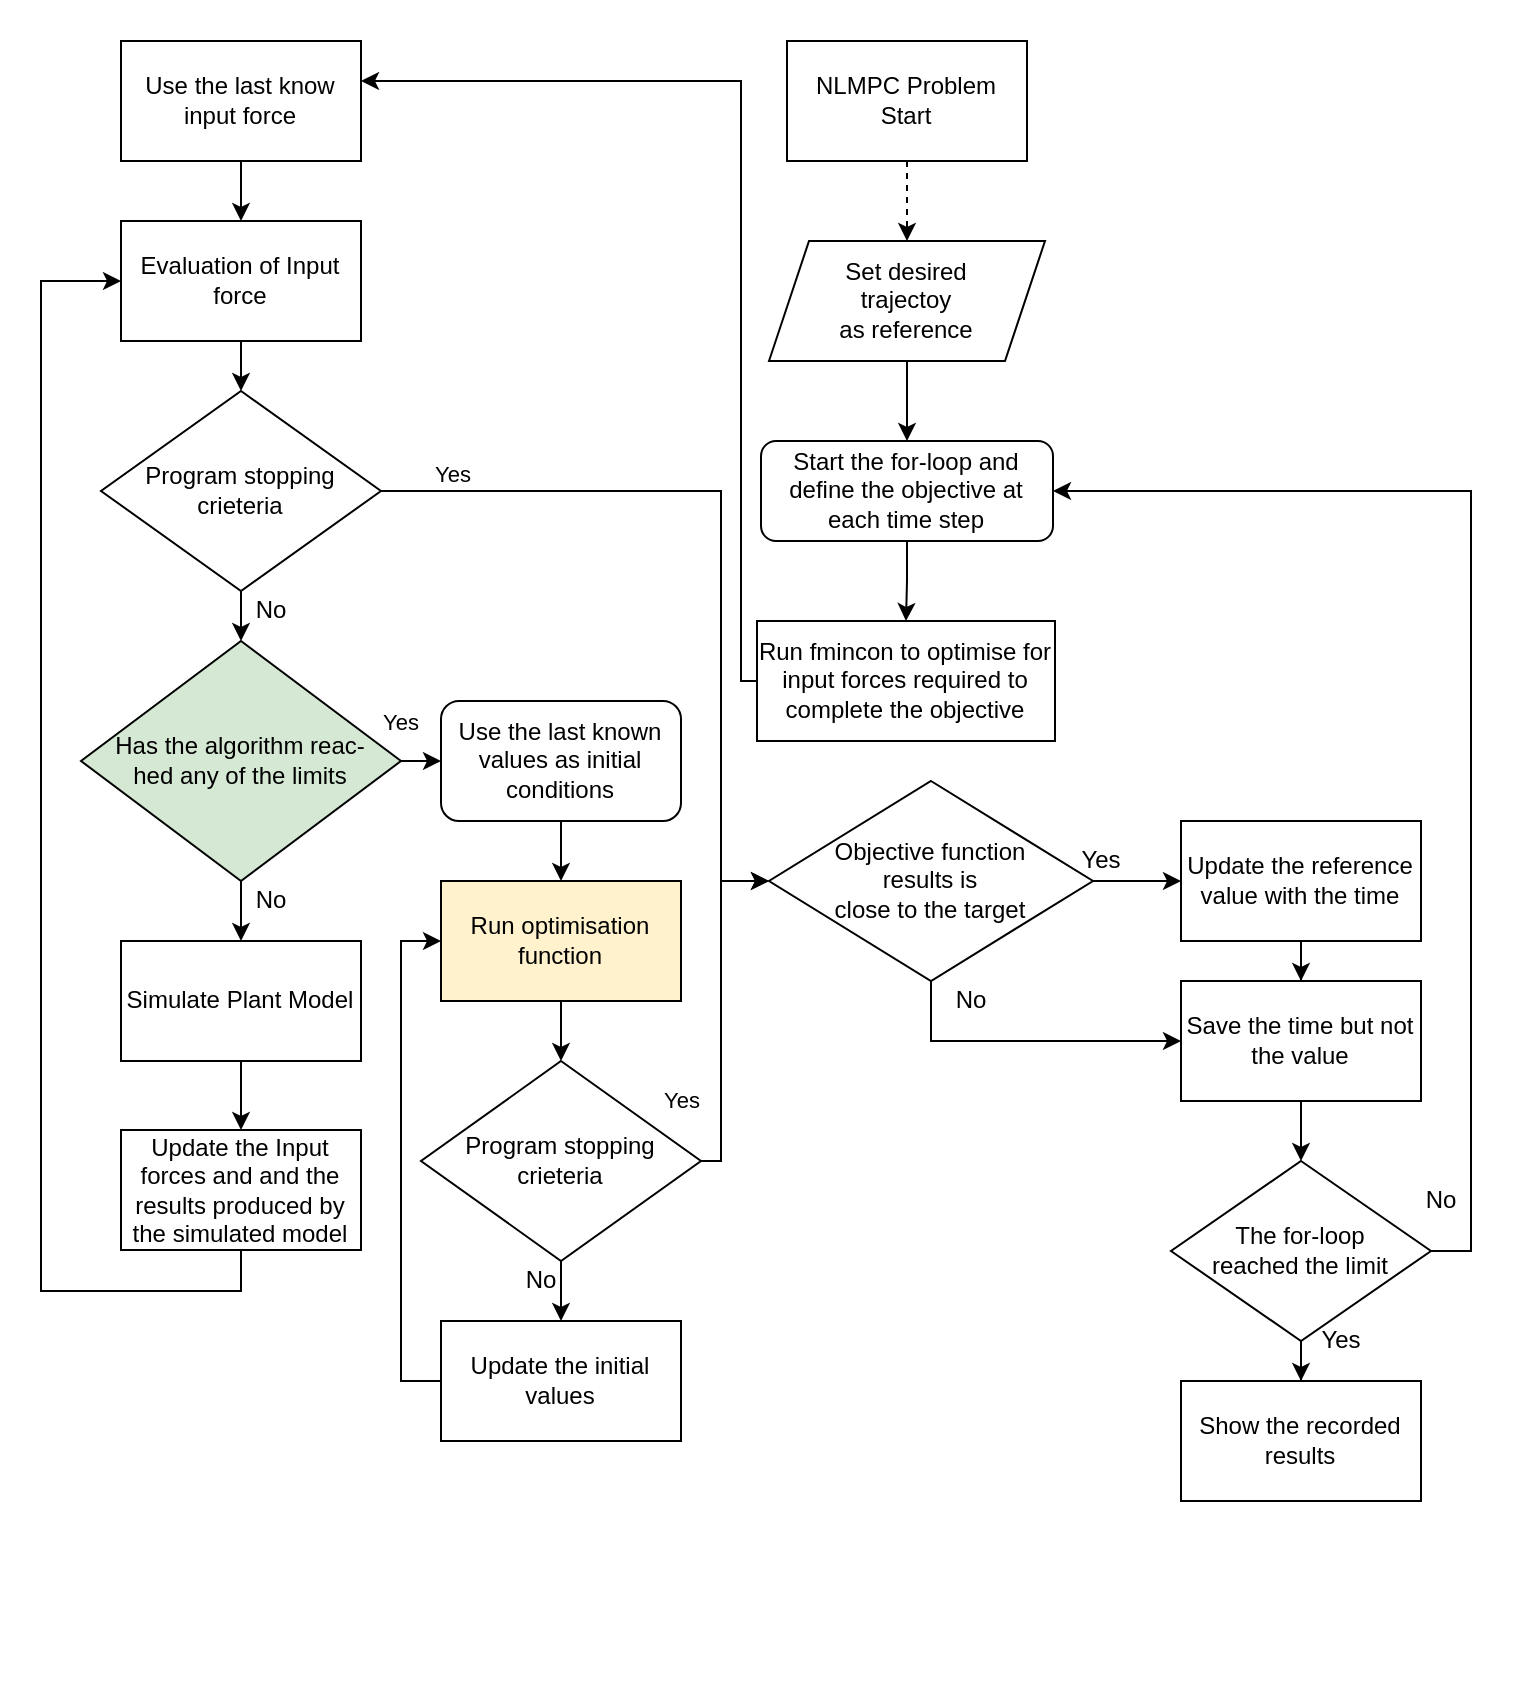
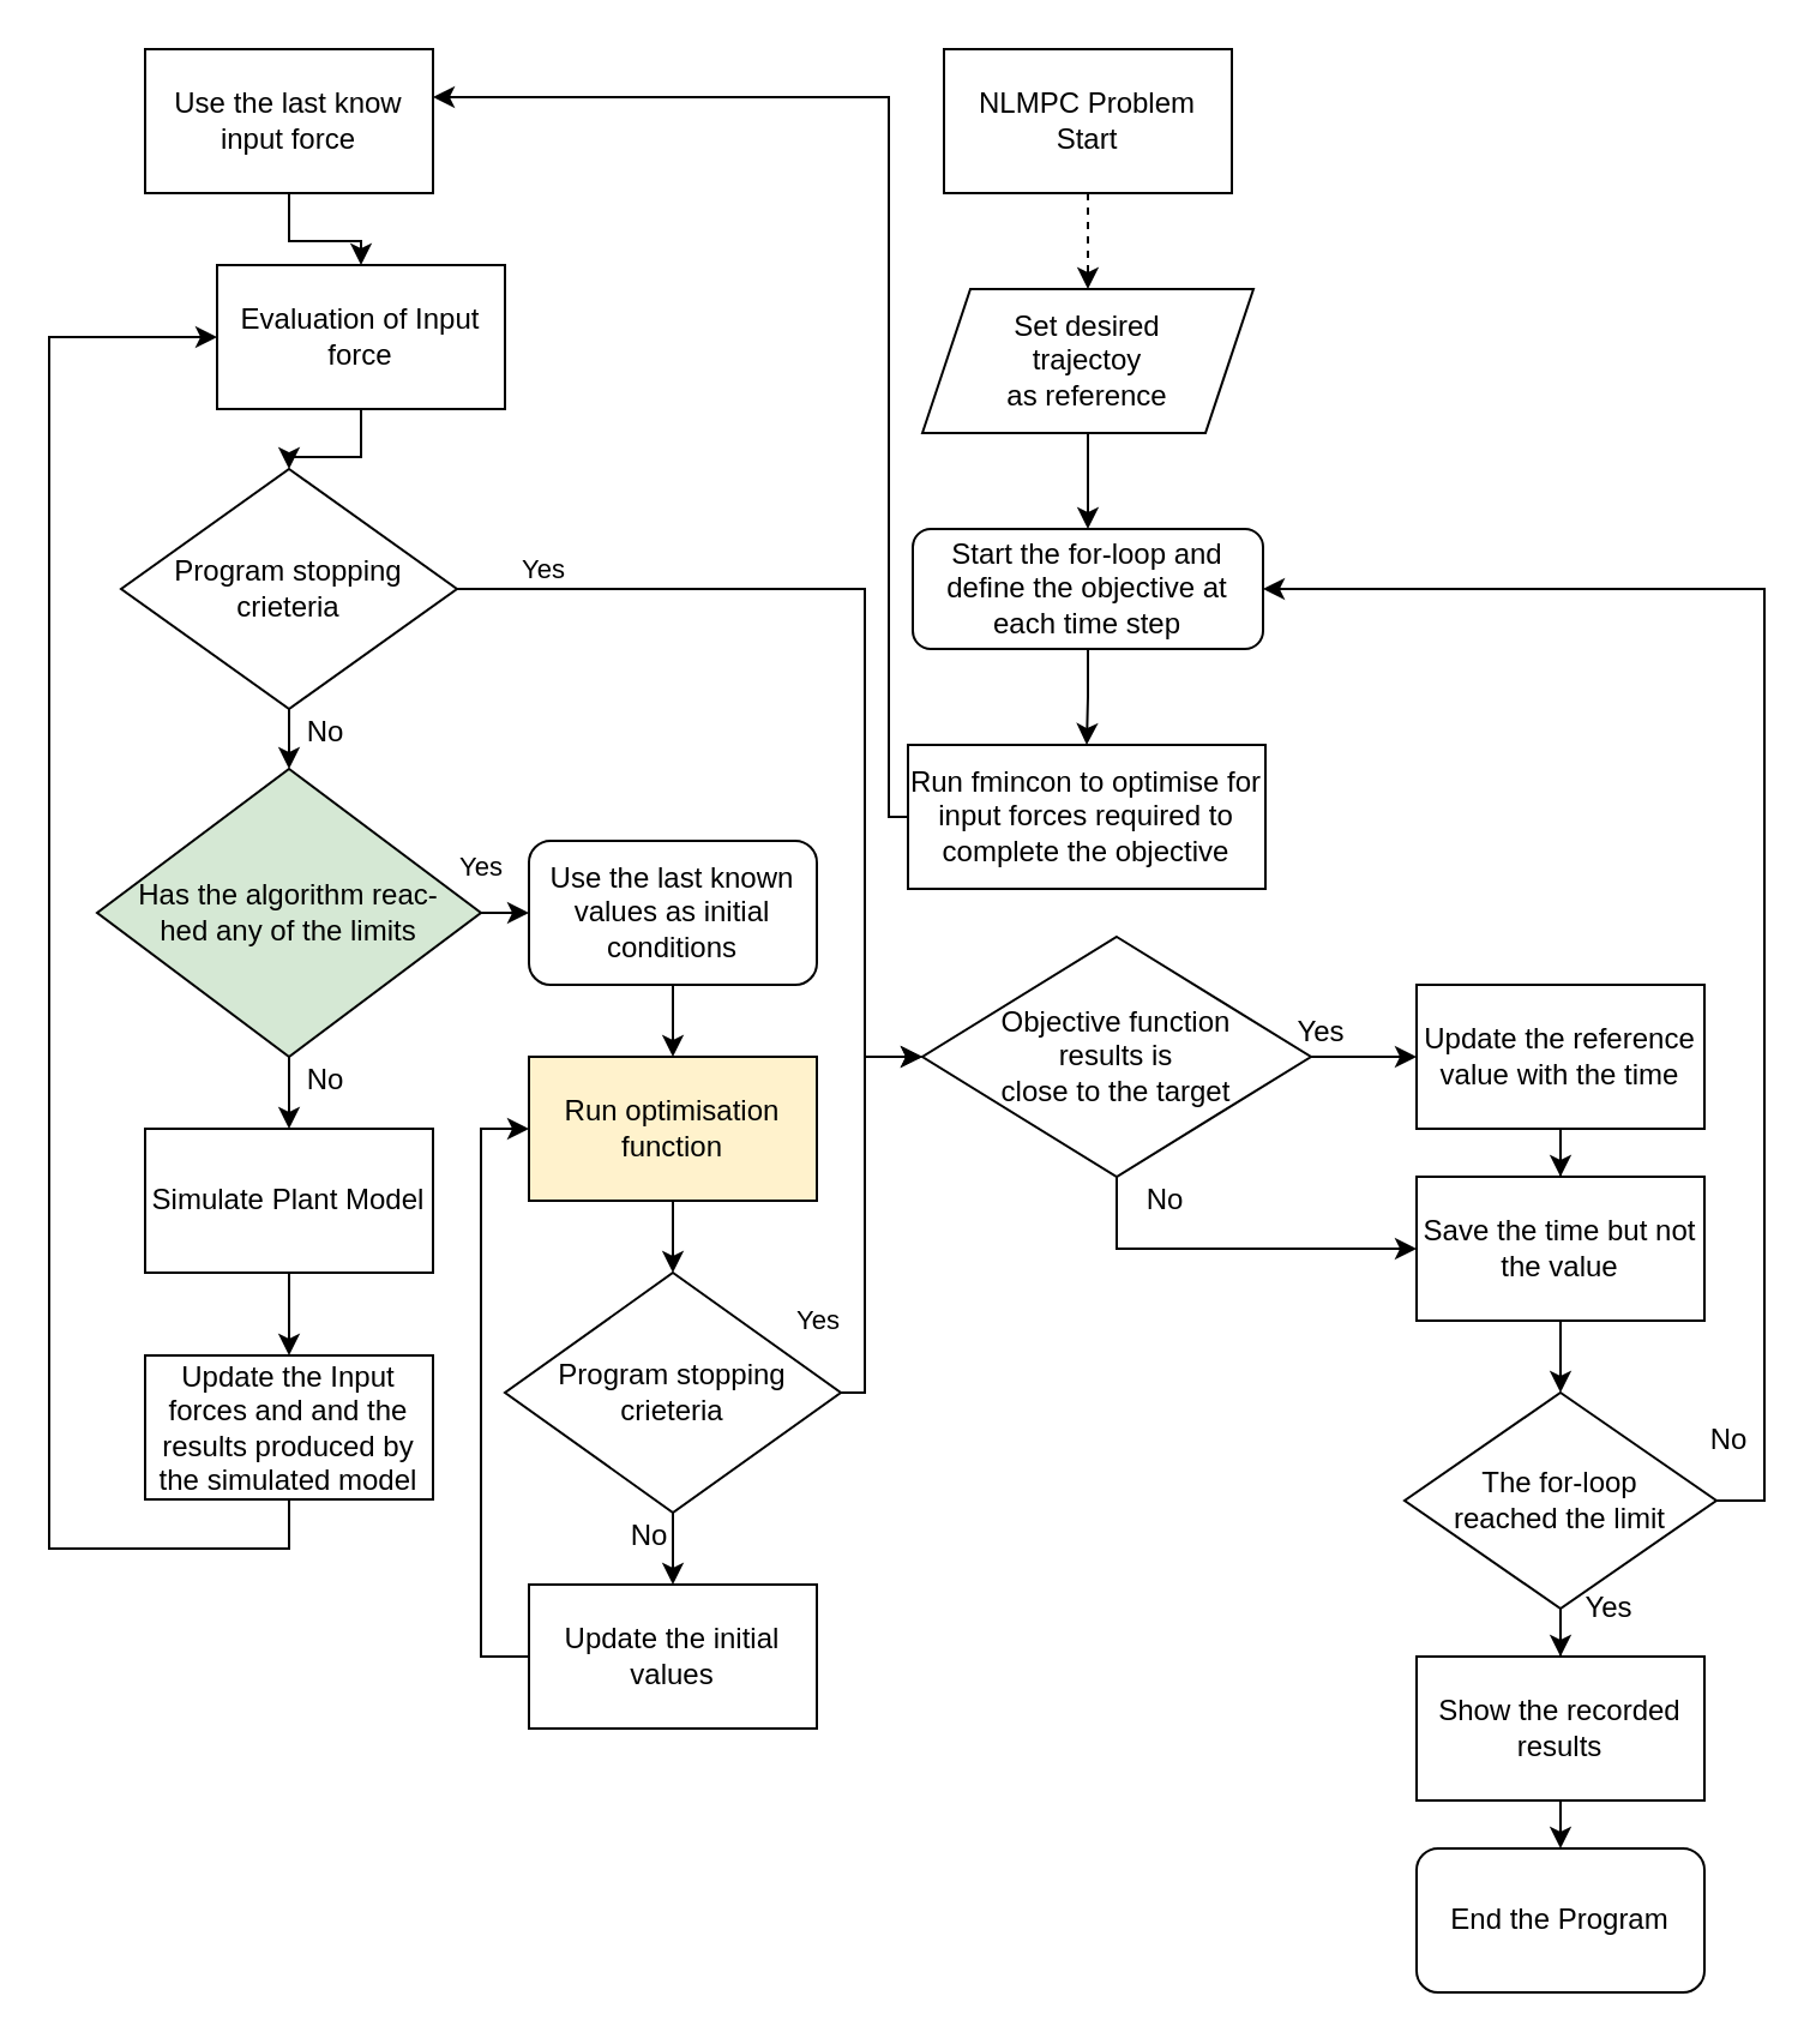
  <mxCell id="0" />
  <mxCell id="1" parent="0" />
  <mxCell id="2" value="" style="edgeStyle=orthogonalEdgeStyle;rounded=0;orthogonalLoop=1;jettySize=auto;html=1;dashed=1;" parent="1" source="3" target="5" edge="1"><mxGeometry relative="1" as="geometry" /></mxCell>
  <mxCell id="3" value="NLMPC Problem Start" style="rounded=0;whiteSpace=wrap;html=1;" parent="1" vertex="1"><mxGeometry x="393" y="20" width="120" height="60" as="geometry" /></mxCell>
  <mxCell id="4" style="edgeStyle=orthogonalEdgeStyle;rounded=0;orthogonalLoop=1;jettySize=auto;html=1;exitX=0.5;exitY=1;exitDx=0;exitDy=0;entryX=0.5;entryY=0;entryDx=0;entryDy=0;" parent="1" source="5" target="7" edge="1"><mxGeometry relative="1" as="geometry" /></mxCell>
  <mxCell id="5" value="Set desired &lt;br&gt;trajectoy &lt;br&gt;as reference" style="shape=parallelogram;perimeter=parallelogramPerimeter;fixedSize=1;rounded=0;whiteSpace=wrap;html=1;" parent="1" vertex="1"><mxGeometry x="384" y="120" width="138" height="60" as="geometry" /></mxCell>
  <mxCell id="6" style="edgeStyle=orthogonalEdgeStyle;rounded=0;orthogonalLoop=1;jettySize=auto;html=1;exitX=0.5;exitY=1;exitDx=0;exitDy=0;entryX=0.5;entryY=0;entryDx=0;entryDy=0;" parent="1" source="7" target="9" edge="1"><mxGeometry relative="1" as="geometry" /></mxCell>
  <mxCell id="7" value="Start the for-loop and define the objective at each time step" style="rounded=1;whiteSpace=wrap;html=1;" parent="1" vertex="1"><mxGeometry x="380" y="220" width="146" height="50" as="geometry" /></mxCell>
  <mxCell id="8" value="" style="edgeStyle=orthogonalEdgeStyle;rounded=0;orthogonalLoop=1;jettySize=auto;html=1;" parent="1" source="9" target="11" edge="1"><mxGeometry relative="1" as="geometry"><Array as="points"><mxPoint x="370" y="340" /><mxPoint x="370" y="40" /></Array></mxGeometry></mxCell>
  <mxCell id="9" value="Run fmincon to optimise for input forces required to complete the objective" style="rounded=0;whiteSpace=wrap;html=1;" parent="1" vertex="1"><mxGeometry x="378" y="310" width="149" height="60" as="geometry" /></mxCell>
  <mxCell id="10" value="" style="edgeStyle=orthogonalEdgeStyle;rounded=0;orthogonalLoop=1;jettySize=auto;html=1;" parent="1" source="11" target="13" edge="1"><mxGeometry relative="1" as="geometry" /></mxCell>
  <mxCell id="11" value="Use the last know input force" style="whiteSpace=wrap;html=1;rounded=0;" parent="1" vertex="1"><mxGeometry x="60" y="20" width="120" height="60" as="geometry" /></mxCell>
  <mxCell id="12" value="" style="edgeStyle=orthogonalEdgeStyle;rounded=0;orthogonalLoop=1;jettySize=auto;html=1;" parent="1" source="13" target="17" edge="1"><mxGeometry relative="1" as="geometry" /></mxCell>
- <mxCell id="13" value="Evaluation of Input force" style="whiteSpace=wrap;html=1;rounded=0;" parent="1" vertex="1"><mxGeometry x="60" y="110" width="120" height="60" as="geometry" /></mxCell>
+ <mxCell id="13" value="Evaluation of Input force" style="whiteSpace=wrap;html=1;rounded=0;" parent="1" vertex="1"><mxGeometry x="90" y="110" width="120" height="60" as="geometry" /></mxCell>
  <mxCell id="14" value="" style="edgeStyle=orthogonalEdgeStyle;rounded=0;orthogonalLoop=1;jettySize=auto;html=1;exitX=1;exitY=0.5;exitDx=0;exitDy=0;" parent="1" source="17" target="20" edge="1"><mxGeometry relative="1" as="geometry"><mxPoint x="240" y="230" as="sourcePoint" /><Array as="points"><mxPoint x="360" y="245" /></Array></mxGeometry></mxCell>
  <mxCell id="15" value="Yes" style="edgeLabel;html=1;align=center;verticalAlign=bottom;resizable=0;points=[];" parent="14" vertex="1" connectable="0"><mxGeometry x="-0.847" y="1" relative="1" as="geometry"><mxPoint x="5" y="1" as="offset" /></mxGeometry></mxCell>
  <mxCell id="16" value="" style="edgeStyle=orthogonalEdgeStyle;rounded=0;orthogonalLoop=1;jettySize=auto;html=1;" parent="1" source="17" target="23" edge="1"><mxGeometry relative="1" as="geometry" /></mxCell>
  <mxCell id="17" value="Program stopping crieteria" style="rhombus;whiteSpace=wrap;html=1;rounded=0;" parent="1" vertex="1"><mxGeometry x="50" y="195" width="140" height="100" as="geometry" /></mxCell>
  <mxCell id="18" value="" style="edgeStyle=orthogonalEdgeStyle;rounded=0;orthogonalLoop=1;jettySize=auto;html=1;" parent="1" source="20" target="40" edge="1"><mxGeometry relative="1" as="geometry" /></mxCell>
  <mxCell id="19" style="edgeStyle=orthogonalEdgeStyle;rounded=0;orthogonalLoop=1;jettySize=auto;html=1;exitX=0.5;exitY=1;exitDx=0;exitDy=0;" parent="1" source="20" target="43" edge="1"><mxGeometry relative="1" as="geometry" /></mxCell>
  <mxCell id="20" value="Objective function &lt;br&gt;results is &lt;br&gt;close to the target" style="rhombus;whiteSpace=wrap;html=1;rounded=0;" parent="1" vertex="1"><mxGeometry x="384" y="390" width="162" height="100" as="geometry" /></mxCell>
  <mxCell id="21" value="" style="edgeStyle=orthogonalEdgeStyle;rounded=0;orthogonalLoop=1;jettySize=auto;html=1;" parent="1" source="23" target="25" edge="1"><mxGeometry relative="1" as="geometry" /></mxCell>
  <mxCell id="22" value="Yes" style="edgeStyle=orthogonalEdgeStyle;rounded=0;orthogonalLoop=1;jettySize=auto;html=1;exitX=1;exitY=0.5;exitDx=0;exitDy=0;entryX=0;entryY=0.5;entryDx=0;entryDy=0;verticalAlign=bottom;" parent="1" source="23" target="27" edge="1"><mxGeometry x="-1" y="10" relative="1" as="geometry"><mxPoint as="offset" /></mxGeometry></mxCell>
  <mxCell id="23" value="Has the algorithm reac-&lt;br&gt;hed any of the limits" style="rhombus;whiteSpace=wrap;html=1;rounded=0;fillColor=#d5e8d4;" parent="1" vertex="1"><mxGeometry x="40" y="320" width="160" height="120" as="geometry" /></mxCell>
  <mxCell id="24" value="" style="edgeStyle=orthogonalEdgeStyle;rounded=0;orthogonalLoop=1;jettySize=auto;html=1;" parent="1" source="25" target="38" edge="1"><mxGeometry relative="1" as="geometry" /></mxCell>
  <mxCell id="25" value="Simulate Plant Model" style="whiteSpace=wrap;html=1;rounded=0;" parent="1" vertex="1"><mxGeometry x="60" y="470" width="120" height="60" as="geometry" /></mxCell>
  <mxCell id="26" style="edgeStyle=orthogonalEdgeStyle;rounded=0;orthogonalLoop=1;jettySize=auto;html=1;exitX=0.5;exitY=1;exitDx=0;exitDy=0;entryX=0.5;entryY=0;entryDx=0;entryDy=0;" parent="1" source="27" target="29" edge="1"><mxGeometry relative="1" as="geometry" /></mxCell>
  <mxCell id="27" value="Use the last known values as initial conditions" style="rounded=1;whiteSpace=wrap;html=1;" parent="1" vertex="1"><mxGeometry x="220" y="350" width="120" height="60" as="geometry" /></mxCell>
  <mxCell id="28" style="edgeStyle=orthogonalEdgeStyle;rounded=0;orthogonalLoop=1;jettySize=auto;html=1;exitX=0.5;exitY=1;exitDx=0;exitDy=0;entryX=0.5;entryY=0;entryDx=0;entryDy=0;" parent="1" source="29" target="33" edge="1"><mxGeometry relative="1" as="geometry" /></mxCell>
  <mxCell id="29" value="Run optimisation function" style="rounded=0;whiteSpace=wrap;html=1;fillColor=#fff2cc;" parent="1" vertex="1"><mxGeometry x="220" y="440" width="120" height="60" as="geometry" /></mxCell>
  <mxCell id="30" style="edgeStyle=orthogonalEdgeStyle;rounded=0;orthogonalLoop=1;jettySize=auto;html=1;exitX=1;exitY=0.5;exitDx=0;exitDy=0;entryX=0;entryY=0.5;entryDx=0;entryDy=0;verticalAlign=top;startArrow=none;startFill=0;" parent="1" source="33" target="20" edge="1"><mxGeometry relative="1" as="geometry"><Array as="points"><mxPoint x="360" y="580" /><mxPoint x="360" y="440" /></Array></mxGeometry></mxCell>
  <mxCell id="31" value="Yes" style="edgeLabel;html=1;align=right;verticalAlign=middle;resizable=0;points=[];" parent="30" vertex="1" connectable="0"><mxGeometry x="-0.679" y="-3" relative="1" as="geometry"><mxPoint x="-13" y="-13" as="offset" /></mxGeometry></mxCell>
  <mxCell id="32" value="" style="edgeStyle=orthogonalEdgeStyle;rounded=0;orthogonalLoop=1;jettySize=auto;html=1;" parent="1" source="33" target="35" edge="1"><mxGeometry relative="1" as="geometry" /></mxCell>
  <mxCell id="33" value="Program stopping crieteria" style="rhombus;whiteSpace=wrap;html=1;rounded=0;" parent="1" vertex="1"><mxGeometry x="210" y="530" width="140" height="100" as="geometry" /></mxCell>
  <mxCell id="34" style="edgeStyle=orthogonalEdgeStyle;rounded=0;orthogonalLoop=1;jettySize=auto;html=1;exitX=0;exitY=0.5;exitDx=0;exitDy=0;entryX=0;entryY=0.5;entryDx=0;entryDy=0;" parent="1" source="35" target="29" edge="1"><mxGeometry relative="1" as="geometry" /></mxCell>
  <mxCell id="35" value="Update the initial values" style="whiteSpace=wrap;html=1;rounded=0;" parent="1" vertex="1"><mxGeometry x="220" y="660" width="120" height="60" as="geometry" /></mxCell>
  <mxCell id="36" value="No" style="text;html=1;align=center;verticalAlign=middle;resizable=0;points=[];autosize=1;" parent="1" vertex="1"><mxGeometry x="255" y="630" width="30" height="20" as="geometry" /></mxCell>
  <mxCell id="37" style="edgeStyle=orthogonalEdgeStyle;rounded=0;orthogonalLoop=1;jettySize=auto;html=1;exitX=0.5;exitY=1;exitDx=0;exitDy=0;entryX=0;entryY=0.5;entryDx=0;entryDy=0;" edge="1" parent="1" source="38" target="13"><mxGeometry relative="1" as="geometry"><Array as="points"><mxPoint x="120" y="645" /><mxPoint x="20" y="645" /><mxPoint x="20" y="140" /></Array></mxGeometry></mxCell>
  <mxCell id="38" value="Update the Input forces and and the results produced by the simulated model" style="whiteSpace=wrap;html=1;rounded=0;" parent="1" vertex="1"><mxGeometry x="60" y="564.5" width="120" height="60" as="geometry" /></mxCell>
  <mxCell id="39" value="" style="edgeStyle=orthogonalEdgeStyle;rounded=0;orthogonalLoop=1;jettySize=auto;html=1;" parent="1" source="40" target="43" edge="1"><mxGeometry relative="1" as="geometry" /></mxCell>
  <mxCell id="40" value="Update the reference value with the time" style="whiteSpace=wrap;html=1;rounded=0;" parent="1" vertex="1"><mxGeometry x="590" y="410" width="120" height="60" as="geometry" /></mxCell>
  <mxCell id="41" value="Yes" style="text;html=1;align=center;verticalAlign=middle;resizable=0;points=[];autosize=1;" parent="1" vertex="1"><mxGeometry x="530" y="420" width="40" height="20" as="geometry" /></mxCell>
  <mxCell id="42" value="" style="edgeStyle=orthogonalEdgeStyle;rounded=0;orthogonalLoop=1;jettySize=auto;html=1;" parent="1" source="43" target="47" edge="1"><mxGeometry relative="1" as="geometry" /></mxCell>
  <mxCell id="43" value="Save the time but not the value" style="whiteSpace=wrap;html=1;rounded=0;" parent="1" vertex="1"><mxGeometry x="590" y="490" width="120" height="60" as="geometry" /></mxCell>
  <mxCell id="44" value="No" style="text;html=1;align=center;verticalAlign=middle;resizable=0;points=[];autosize=1;" parent="1" vertex="1"><mxGeometry x="470" y="490" width="30" height="20" as="geometry" /></mxCell>
  <mxCell id="45" style="edgeStyle=orthogonalEdgeStyle;rounded=0;orthogonalLoop=1;jettySize=auto;html=1;exitX=1;exitY=0.5;exitDx=0;exitDy=0;entryX=1;entryY=0.5;entryDx=0;entryDy=0;" parent="1" source="47" target="7" edge="1"><mxGeometry relative="1" as="geometry" /></mxCell>
  <mxCell id="46" value="" style="edgeStyle=orthogonalEdgeStyle;rounded=0;orthogonalLoop=1;jettySize=auto;html=1;" parent="1" source="47" target="50" edge="1"><mxGeometry relative="1" as="geometry" /></mxCell>
  <mxCell id="47" value="The for-loop &lt;br&gt;reached the limit" style="rhombus;whiteSpace=wrap;html=1;rounded=0;" parent="1" vertex="1"><mxGeometry x="585" y="580" width="130" height="90" as="geometry" /></mxCell>
  <mxCell id="48" value="No" style="text;html=1;align=center;verticalAlign=middle;resizable=0;points=[];autosize=1;" parent="1" vertex="1"><mxGeometry x="705" y="590" width="30" height="20" as="geometry" /></mxCell>
+ <mxCell id="49" style="edgeStyle=orthogonalEdgeStyle;rounded=0;orthogonalLoop=1;jettySize=auto;html=1;exitX=0.5;exitY=1;exitDx=0;exitDy=0;entryX=0.5;entryY=0;entryDx=0;entryDy=0;" parent="1" source="50" target="51" edge="1"><mxGeometry relative="1" as="geometry" /></mxCell>
  <mxCell id="50" value="Show the recorded results" style="whiteSpace=wrap;html=1;rounded=0;" parent="1" vertex="1"><mxGeometry x="590" y="690" width="120" height="60" as="geometry" /></mxCell>
+ <mxCell id="51" value="End the Program" style="rounded=1;whiteSpace=wrap;html=1;align=center;" parent="1" vertex="1"><mxGeometry x="590" y="770" width="120" height="60" as="geometry" /></mxCell>
  <mxCell id="52" value="Yes" style="text;html=1;align=center;verticalAlign=middle;resizable=0;points=[];autosize=1;" parent="1" vertex="1"><mxGeometry x="650" y="660" width="40" height="20" as="geometry" /></mxCell>
  <mxCell id="53" value="No" style="text;html=1;align=center;verticalAlign=middle;resizable=0;points=[];autosize=1;" vertex="1" parent="1"><mxGeometry x="120" y="295" width="30" height="20" as="geometry" /></mxCell>
  <mxCell id="54" value="No" style="text;html=1;align=center;verticalAlign=middle;resizable=0;points=[];autosize=1;" vertex="1" parent="1"><mxGeometry x="120" y="440" width="30" height="20" as="geometry" /></mxCell>
